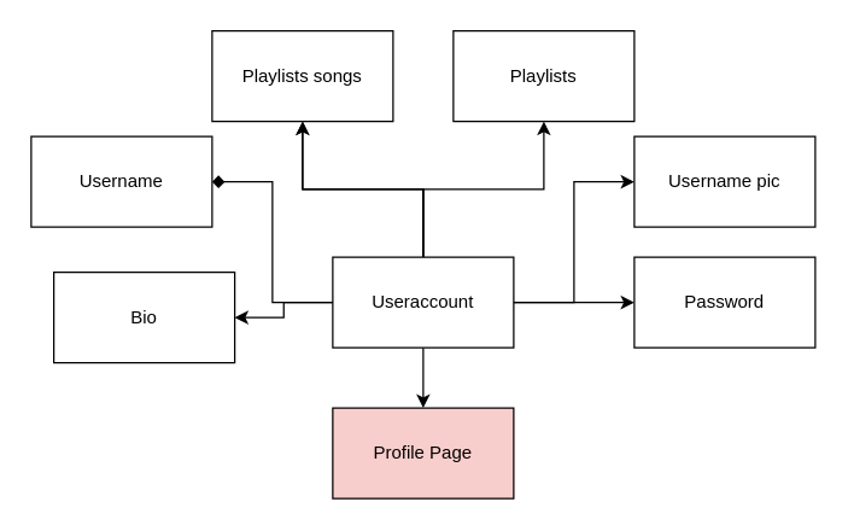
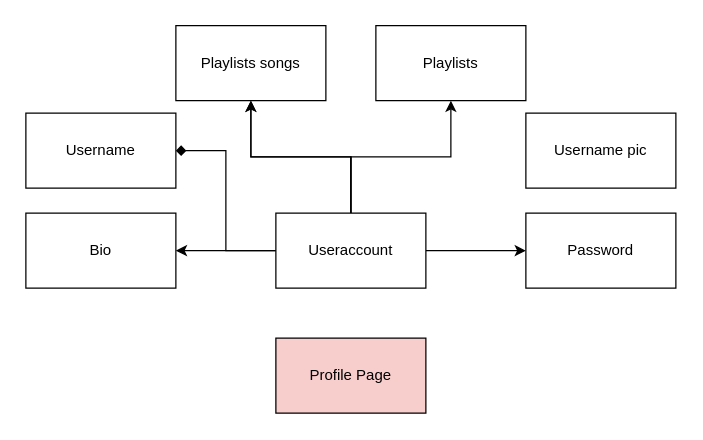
  <mxCell id="0" />
  <mxCell id="1" parent="0" />
  <mxCell id="2" value="" style="edgeStyle=orthogonalEdgeStyle;rounded=0;orthogonalLoop=1;jettySize=auto;html=1;endArrow=diamond;" edge="1" parent="1" source="10" target="11"><mxGeometry relative="1" as="geometry"><Array as="points"><mxPoint x="180" y="200" /><mxPoint x="180" y="120" /></Array></mxGeometry></mxCell>
  <mxCell id="3" value="" style="edgeStyle=orthogonalEdgeStyle;rounded=0;orthogonalLoop=1;jettySize=auto;html=1;" edge="1" parent="1" source="10" target="12"><mxGeometry relative="1" as="geometry" /></mxCell>
  <mxCell id="4" value="" style="edgeStyle=orthogonalEdgeStyle;rounded=0;orthogonalLoop=1;jettySize=auto;html=1;" edge="1" parent="1" source="10" target="13"><mxGeometry relative="1" as="geometry" /></mxCell>
- <mxCell id="5" value="" style="edgeStyle=orthogonalEdgeStyle;rounded=0;orthogonalLoop=1;jettySize=auto;html=1;" edge="1" parent="1" source="10" target="14"><mxGeometry relative="1" as="geometry"><Array as="points"><mxPoint x="380" y="200" /><mxPoint x="380" y="120" /></Array></mxGeometry></mxCell>
  <mxCell id="6" value="" style="edgeStyle=orthogonalEdgeStyle;rounded=0;orthogonalLoop=1;jettySize=auto;html=1;" edge="1" parent="1" source="10" target="15"><mxGeometry relative="1" as="geometry" /></mxCell>
  <mxCell id="7" value="" style="edgeStyle=orthogonalEdgeStyle;rounded=0;orthogonalLoop=1;jettySize=auto;html=1;" edge="1" parent="1" source="10" target="15"><mxGeometry relative="1" as="geometry" /></mxCell>
  <mxCell id="8" value="" style="edgeStyle=orthogonalEdgeStyle;rounded=0;orthogonalLoop=1;jettySize=auto;html=1;" edge="1" parent="1" source="10" target="16"><mxGeometry relative="1" as="geometry" /></mxCell>
- <mxCell id="9" value="" style="edgeStyle=orthogonalEdgeStyle;rounded=0;orthogonalLoop=1;jettySize=auto;html=1;" edge="1" parent="1" source="10" target="17"><mxGeometry relative="1" as="geometry" /></mxCell>
  <mxCell id="10" value="Useraccount" style="rounded=0;whiteSpace=wrap;html=1;" vertex="1" parent="1"><mxGeometry x="220" y="170" width="120" height="60" as="geometry" /></mxCell>
  <mxCell id="11" value="Username" style="whiteSpace=wrap;html=1;rounded=0;" vertex="1" parent="1"><mxGeometry y="90" width="120" height="60" as="geometry" x="20" /></mxCell>
  <mxCell id="12" value="Password" style="whiteSpace=wrap;html=1;rounded=0;" vertex="1" parent="1"><mxGeometry x="420" y="170" width="120" height="60" as="geometry" /></mxCell>
- <mxCell id="13" value="Bio" style="whiteSpace=wrap;html=1;rounded=0;" vertex="1" parent="1"><mxGeometry x="35" y="180" width="120" height="60" as="geometry" /></mxCell>
+ <mxCell id="13" value="Bio" style="whiteSpace=wrap;html=1;rounded=0;" vertex="1" parent="1"><mxGeometry y="170" width="120" height="60" as="geometry" x="20" /></mxCell>
  <mxCell id="14" value="Username pic" style="whiteSpace=wrap;html=1;rounded=0;" vertex="1" parent="1"><mxGeometry x="420" y="90" width="120" height="60" as="geometry" /></mxCell>
  <mxCell id="15" value="Playlists songs" style="whiteSpace=wrap;html=1;rounded=0;" vertex="1" parent="1"><mxGeometry x="140" y="20" width="120" height="60" as="geometry" /></mxCell>
  <mxCell id="16" value="Playlists" style="whiteSpace=wrap;html=1;rounded=0;" vertex="1" parent="1"><mxGeometry x="300" y="20" width="120" height="60" as="geometry" /></mxCell>
  <mxCell id="17" value="Profile Page" style="whiteSpace=wrap;html=1;rounded=0;fillColor=#f8cecc;" vertex="1" parent="1"><mxGeometry x="220" y="270" width="120" height="60" as="geometry" /></mxCell>
